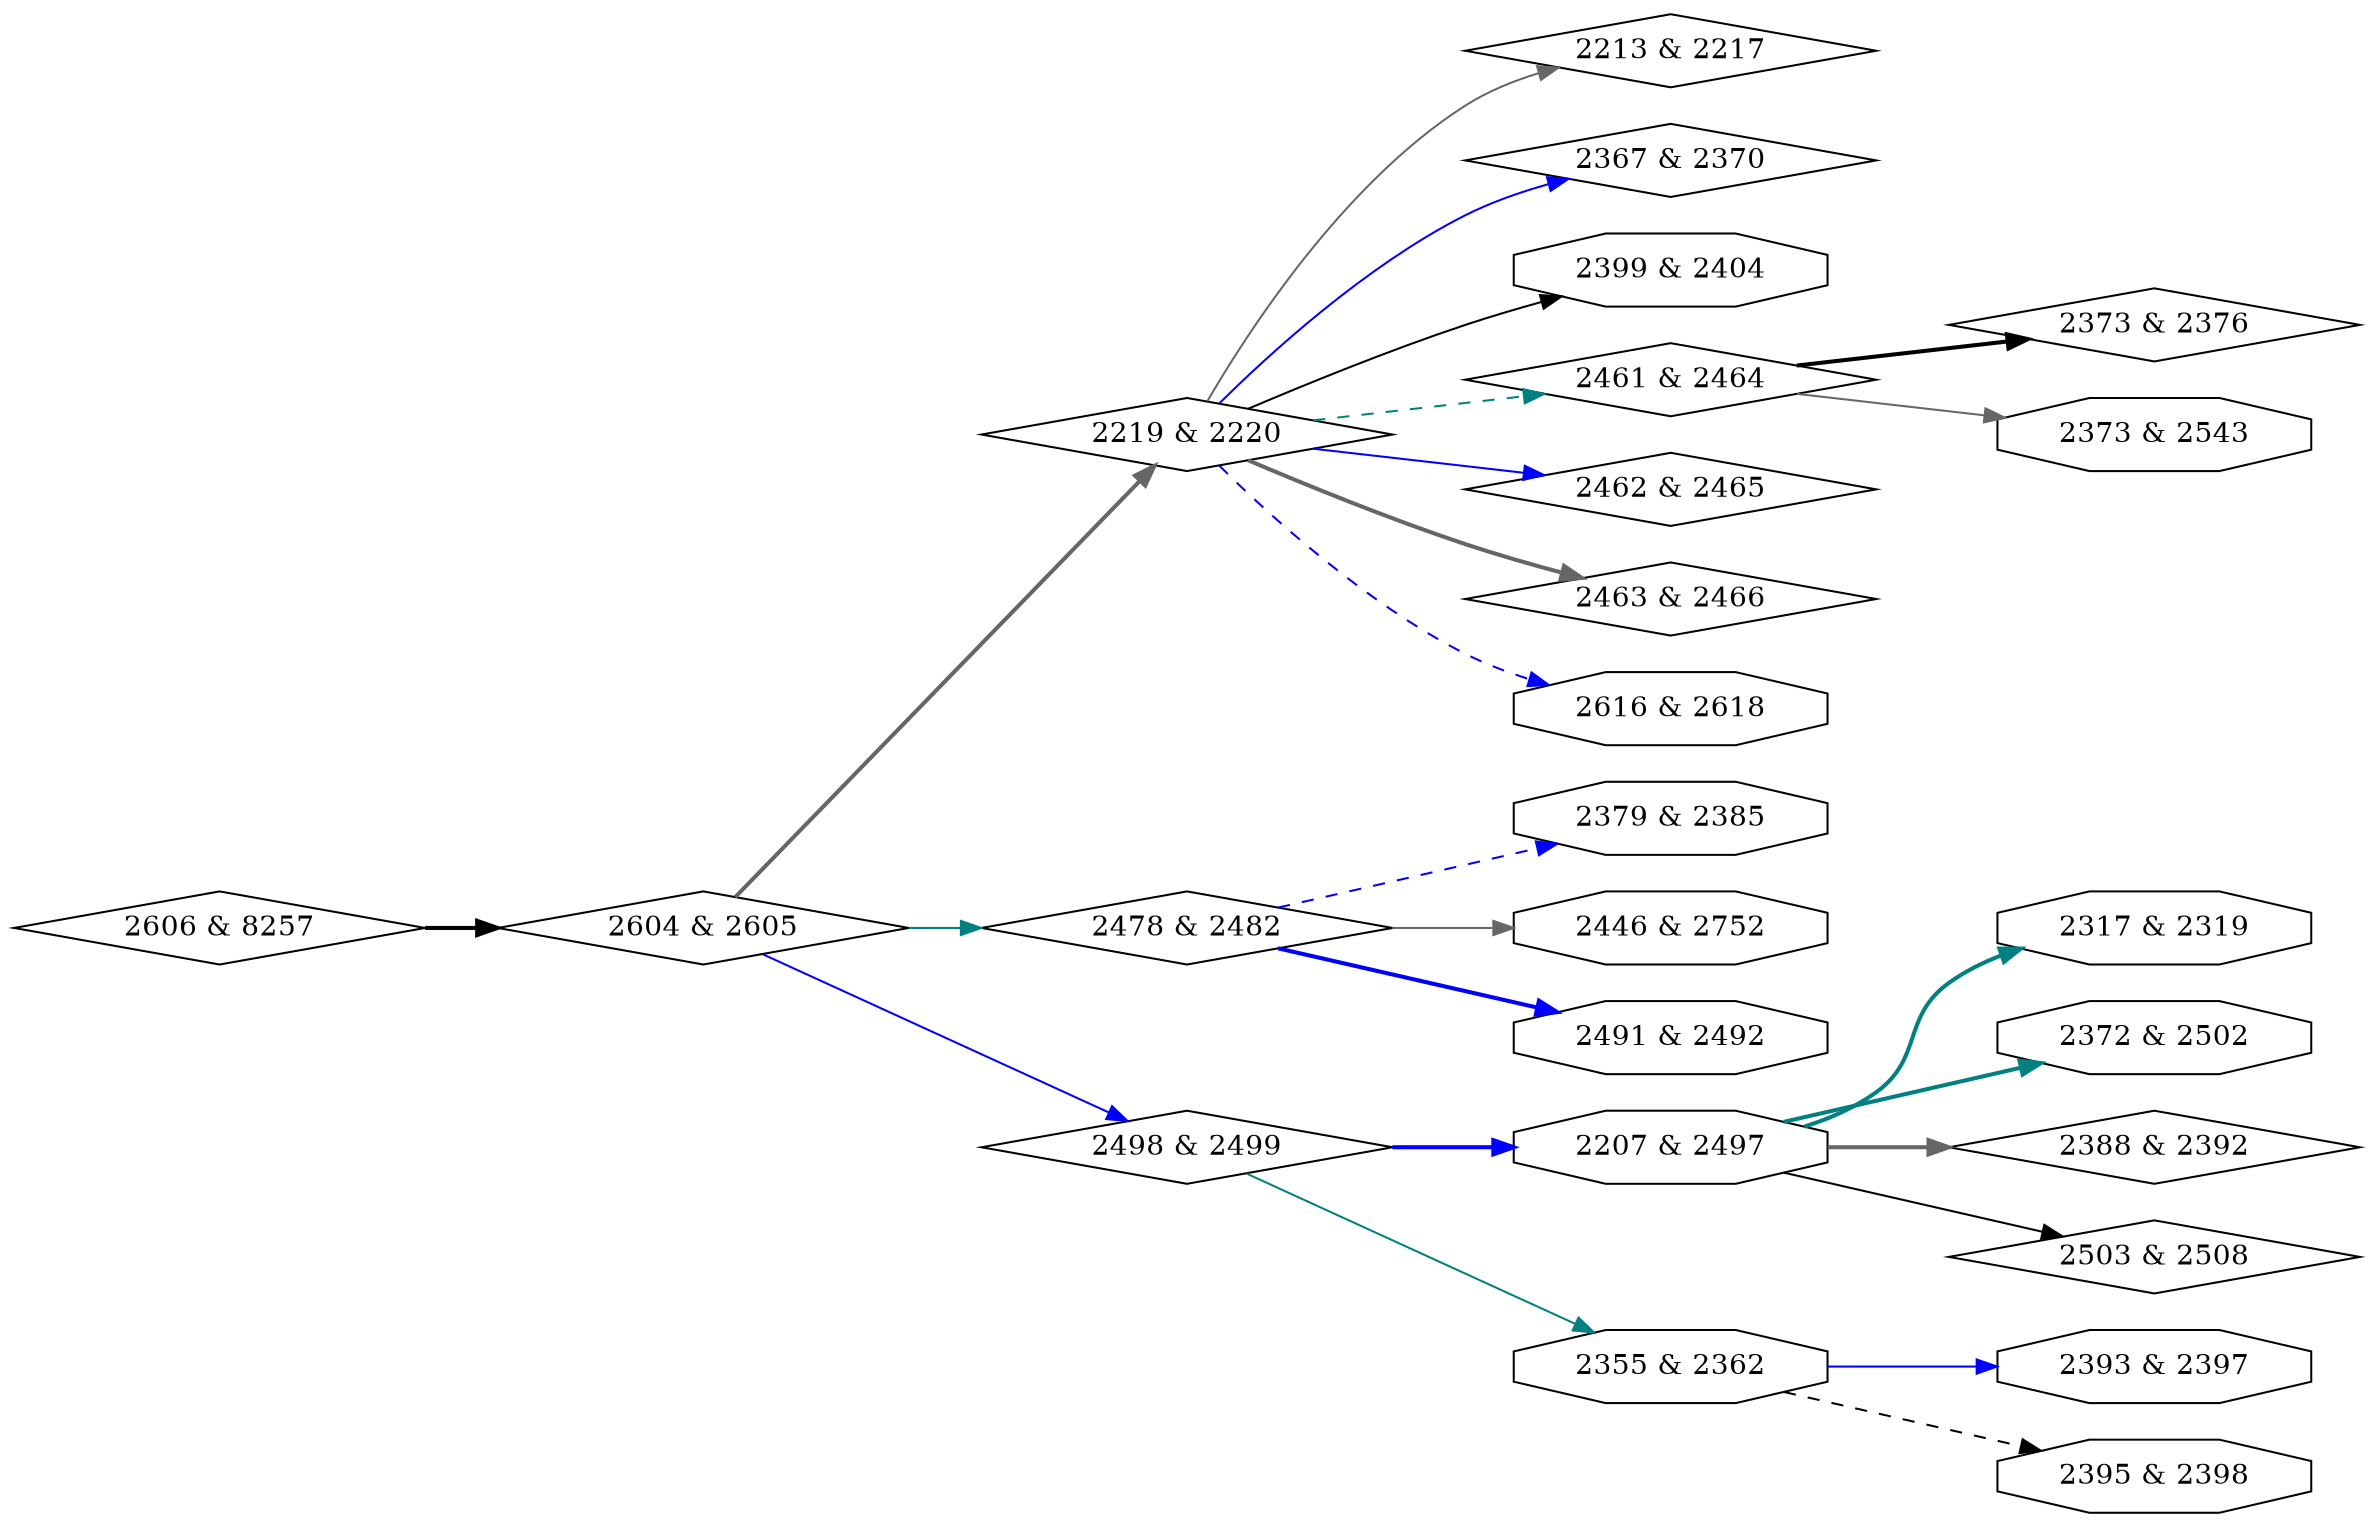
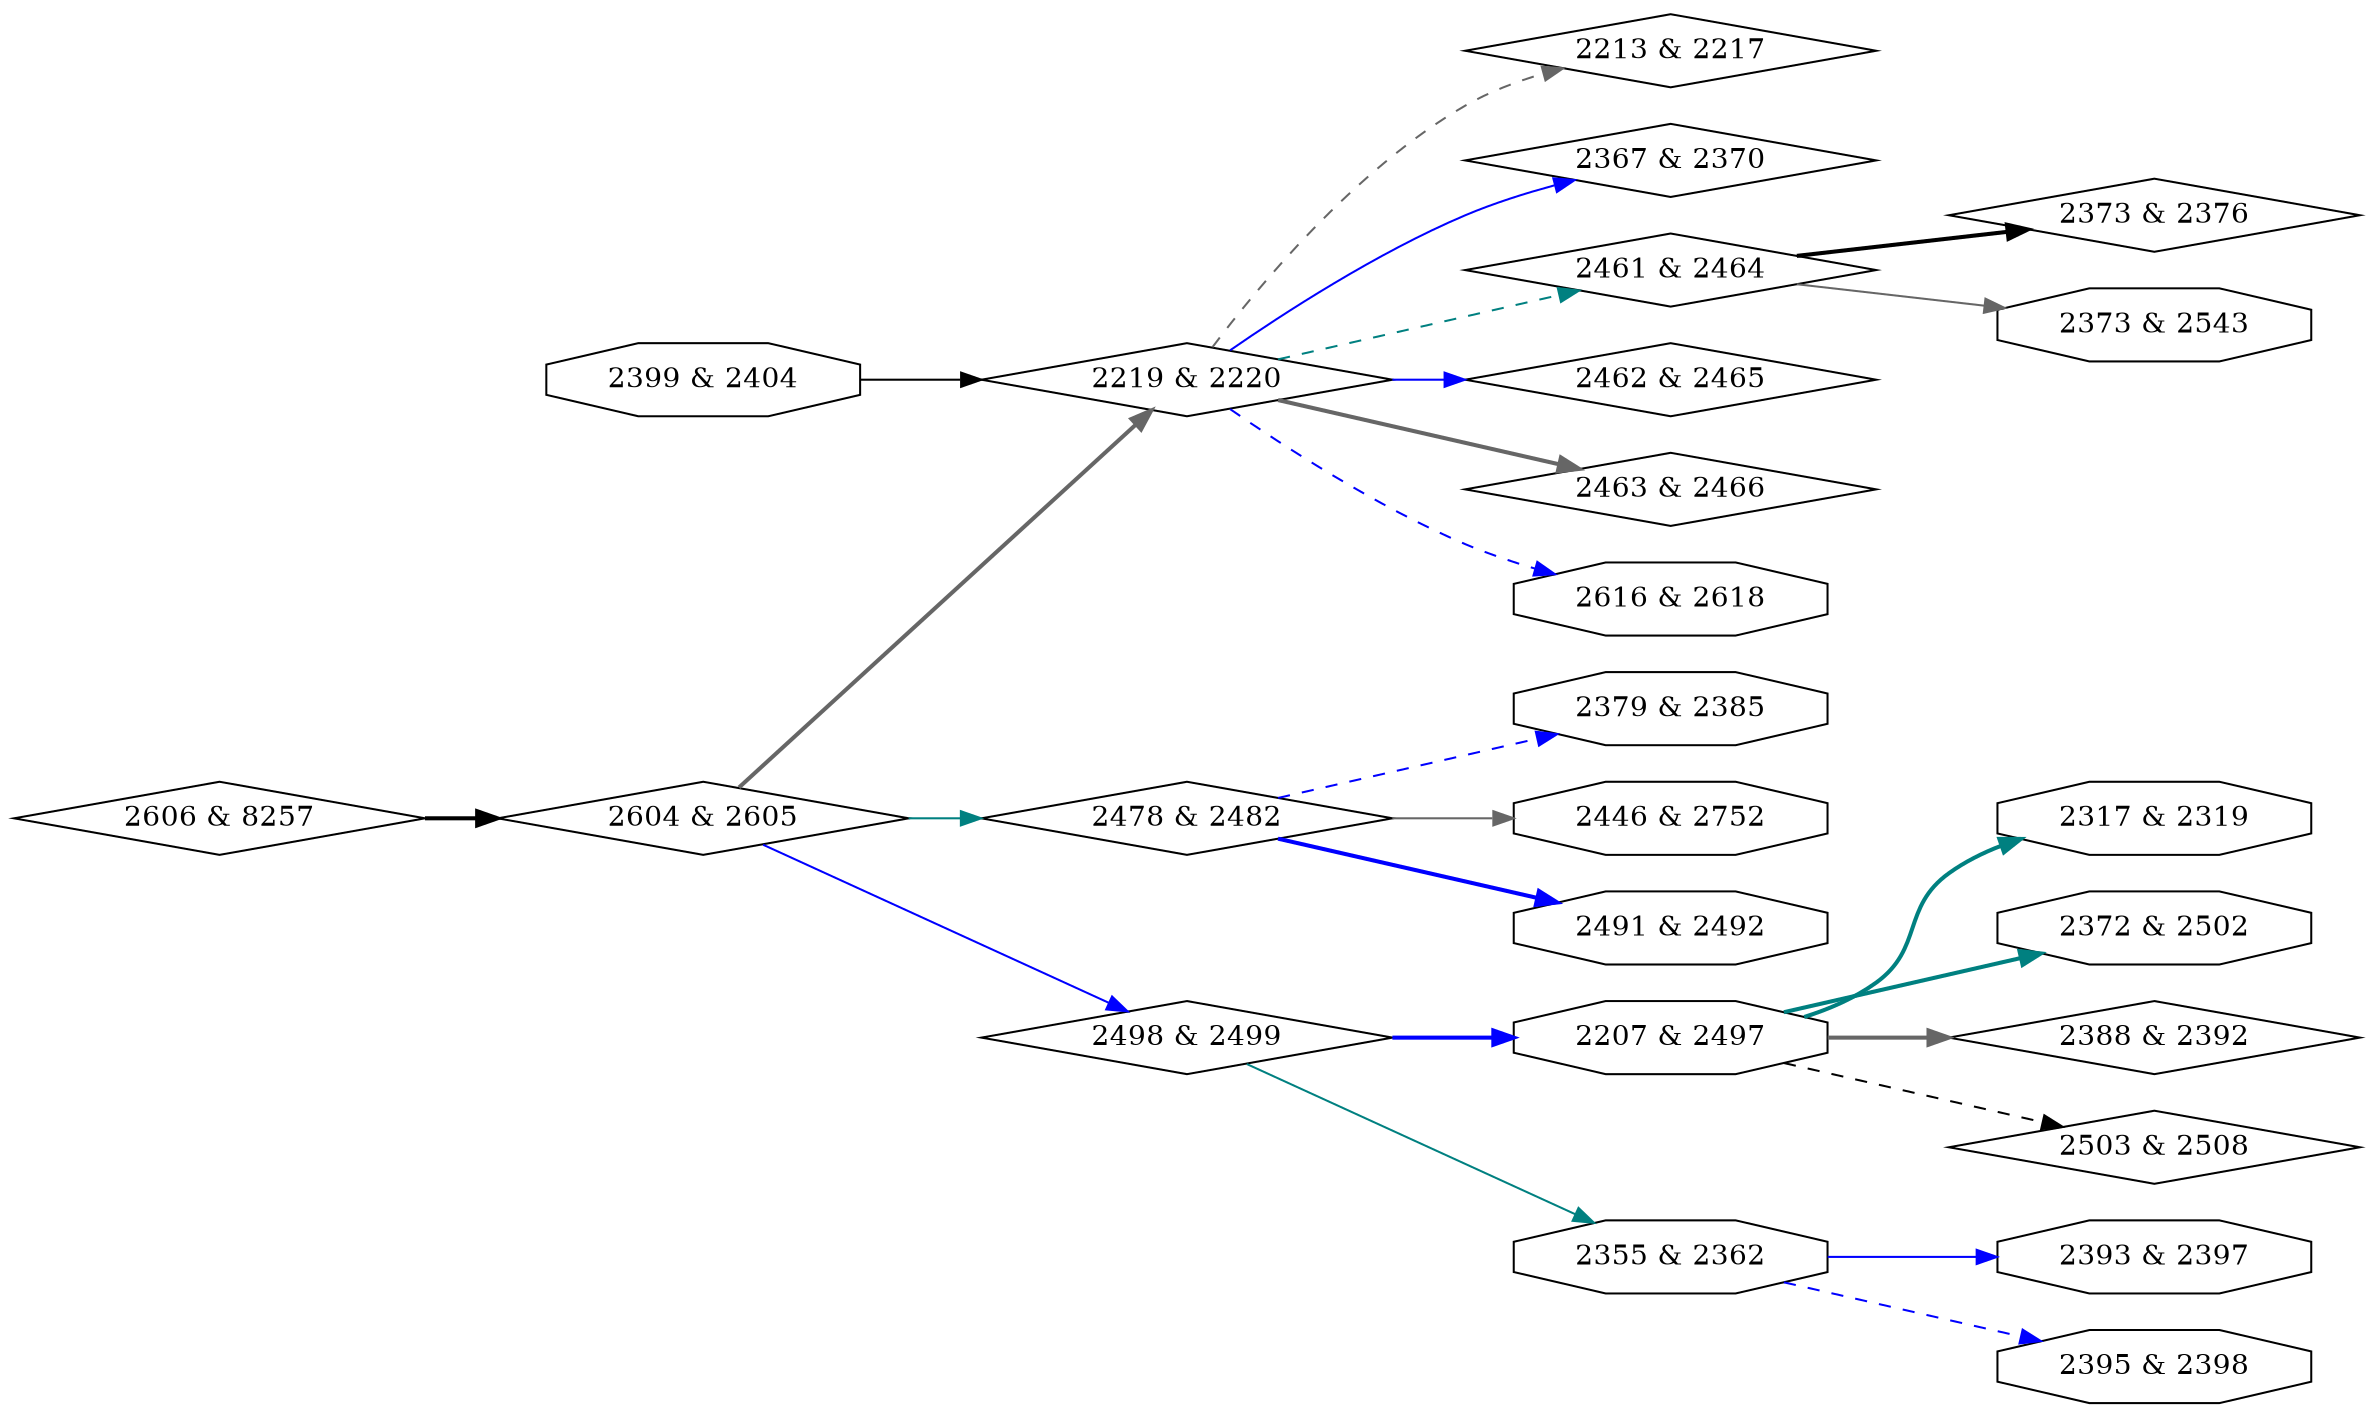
  digraph {
    rankdir=LR
    node [shape=diamond]
    edge [color=blue style=bold]
    n1 [label="2207 & 2497" shape=octagon]
    n2 [label="2317 & 2319" shape=octagon]
    n3 [label="2372 & 2502" shape=octagon]
    n4 [label="2388 & 2392"]
    n5 [label="2503 & 2508"]
    n6 [label="2213 & 2217"]
    n7 [label="2219 & 2220"]
    n8 [label="2367 & 2370"]
    n9 [label="2399 & 2404" shape=octagon]
    n10 [label="2461 & 2464"]
    n11 [label="2462 & 2465"]
    n12 [label="2463 & 2466"]
    n13 [label="2616 & 2618" shape=octagon]
    n14 [label="2373 & 2376"]
    n15 [label="2373 & 2543" shape=octagon]
    n16 [label="2355 & 2362" shape=octagon]
    n17 [label="2393 & 2397" shape=octagon]
    n18 [label="2395 & 2398" shape=octagon]
    n19 [label="2379 & 2385" shape=octagon]
    n20 [label="2446 & 2752" shape=octagon]
    n21 [label="2478 & 2482"]
    n22 [label="2491 & 2492" shape=octagon]
    n23 [label="2498 & 2499"]
    n24 [label="2604 & 2605"]
    n25 [label="2606 & 8257"]
    n1 -> n2 [color=teal]
    n1 -> n3 [color=teal]
    n1 -> n4 [color=gray40]
-   n1 -> n5 [color=black style=solid]
-   n7 -> n6 [color=gray40 style=solid]
+   n1 -> n5 [color=black style=dashed]
+   n7 -> n6 [color=gray40 style=dashed]
    n7 -> n8 [style=solid]
-   n7 -> n9 [color=black style=solid]
+   n9 -> n7 [color=black style=solid]
    n7 -> n10 [color=teal style=dashed]
    n7 -> n11 [style=solid]
    n7 -> n12 [color=gray40]
    n7 -> n13 [style=dashed]
    n10 -> n14 [color=black]
    n10 -> n15 [color=gray40 style=solid]
    n16 -> n17 [style=solid]
-   n16 -> n18 [color=black style=dashed]
+   n16 -> n18 [style=dashed]
    n21 -> n19 [style=dashed]
    n21 -> n20 [color=gray40 style=solid]
    n21 -> n22
    n23 -> n1
    n23 -> n16 [color=teal style=solid]
    n24 -> n7 [color=gray40]
    n24 -> n21 [color=teal style=solid]
    n24 -> n23 [style=solid]
    n25 -> n24 [color=black]
  }
